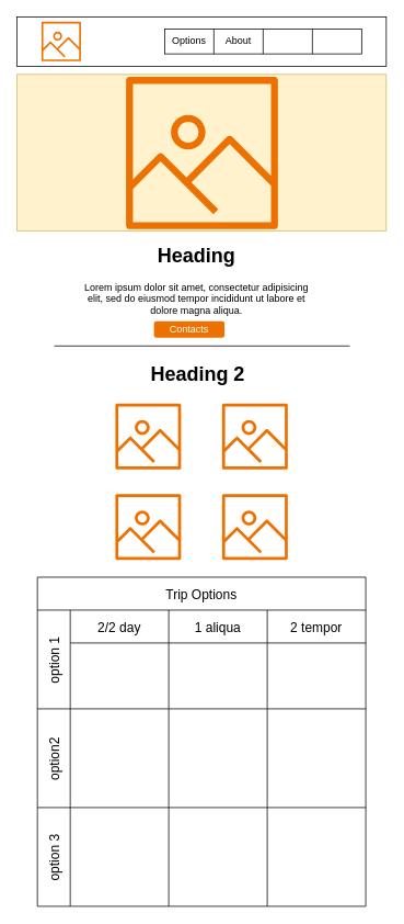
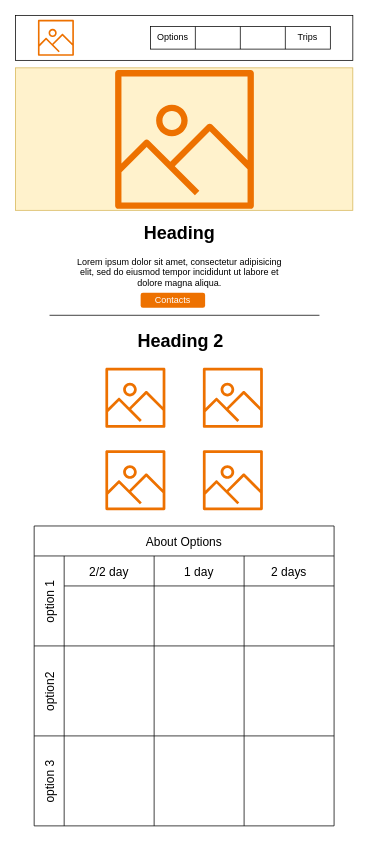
  <mxCell id="0" />
  <mxCell id="1" parent="0" />
  <mxCell id="2" value="" style="rounded=0;whiteSpace=wrap;html=1;" parent="1" vertex="1"><mxGeometry x="20" width="450" height="60" as="geometry" y="20" /></mxCell>
  <mxCell id="3" value="" style="sketch=0;outlineConnect=0;fontColor=#232F3E;gradientColor=none;fillColor=#ED7100;strokeColor=none;dashed=0;verticalLabelPosition=bottom;verticalAlign=top;align=center;html=1;fontSize=12;fontStyle=0;aspect=fixed;pointerEvents=1;shape=mxgraph.aws4.container_registry_image;" parent="1" vertex="1"><mxGeometry x="50" y="26" width="48" height="48" as="geometry" /></mxCell>
  <mxCell id="4" value="" style="rounded=0;whiteSpace=wrap;html=1;" parent="1" vertex="1"><mxGeometry x="200" y="35" width="240" height="30" as="geometry" /></mxCell>
  <mxCell id="5" value="" style="endArrow=none;html=1;rounded=0;entryX=0.25;entryY=0;entryDx=0;entryDy=0;exitX=0.25;exitY=1;exitDx=0;exitDy=0;" parent="1" source="4" target="4" edge="1"><mxGeometry width="50" height="50" relative="1" as="geometry"><mxPoint x="220" y="210" as="sourcePoint" /><mxPoint x="270" y="160" as="targetPoint" /></mxGeometry></mxCell>
  <mxCell id="6" value="" style="endArrow=none;html=1;rounded=0;entryX=0.5;entryY=0;entryDx=0;entryDy=0;exitX=0.5;exitY=1;exitDx=0;exitDy=0;" parent="1" source="4" target="4" edge="1"><mxGeometry width="50" height="50" relative="1" as="geometry"><mxPoint x="220" y="210" as="sourcePoint" /><mxPoint x="270" y="160" as="targetPoint" /></mxGeometry></mxCell>
  <mxCell id="7" value="" style="endArrow=none;html=1;rounded=0;entryX=0.75;entryY=0;entryDx=0;entryDy=0;exitX=0.75;exitY=1;exitDx=0;exitDy=0;" parent="1" source="4" target="4" edge="1"><mxGeometry width="50" height="50" relative="1" as="geometry"><mxPoint x="220" y="210" as="sourcePoint" /><mxPoint x="270" y="160" as="targetPoint" /></mxGeometry></mxCell>
  <mxCell id="8" value="Options" style="text;html=1;align=center;verticalAlign=middle;whiteSpace=wrap;rounded=0;" parent="1" vertex="1"><mxGeometry x="200" y="35" width="60" height="30" as="geometry" /></mxCell>
- <mxCell id="9" value="About" style="text;html=1;align=center;verticalAlign=middle;whiteSpace=wrap;rounded=0;" parent="1" vertex="1"><mxGeometry x="260" y="35" width="60" height="30" as="geometry" /></mxCell>
+ <mxCell id="10" value="Trips" style="text;html=1;align=center;verticalAlign=middle;whiteSpace=wrap;rounded=0;" parent="1" vertex="1"><mxGeometry x="380" y="35" width="60" height="30" as="geometry" /></mxCell>
  <mxCell id="11" value="" style="rounded=0;whiteSpace=wrap;html=1;fillColor=#fff2cc;strokeColor=#d6b656;" vertex="1" parent="1"><mxGeometry x="20" y="90" width="450" height="190" as="geometry" /></mxCell>
  <mxCell id="12" value="" style="sketch=0;outlineConnect=0;fontColor=#232F3E;gradientColor=none;fillColor=#ED7100;strokeColor=none;dashed=0;verticalLabelPosition=bottom;verticalAlign=top;align=center;html=1;fontSize=12;fontStyle=0;aspect=fixed;pointerEvents=1;shape=mxgraph.aws4.container_registry_image;" vertex="1" parent="1"><mxGeometry x="153" y="93" width="185" height="185" as="geometry" /></mxCell>
  <mxCell id="13" value="&lt;h1 style=&quot;margin-top: 0px;&quot;&gt;Heading&lt;/h1&gt;&lt;p&gt;Lorem ipsum dolor sit amet, consectetur adipisicing elit, sed do eiusmod tempor incididunt ut labore et dolore magna aliqua.&lt;/p&gt;" style="text;html=1;whiteSpace=wrap;overflow=hidden;rounded=0;align=center;" vertex="1" parent="1"><mxGeometry x="98" y="290" width="282" height="120" as="geometry" /></mxCell>
  <mxCell id="14" value="Contacts" style="rounded=1;fillColor=#ed7100;strokeColor=none;html=1;whiteSpace=wrap;fontColor=#ffffff;align=center;verticalAlign=middle;fontStyle=0;fontSize=12;sketch=0;" vertex="1" parent="1"><mxGeometry x="187" y="390" width="86" height="20" as="geometry" /></mxCell>
  <mxCell id="15" value="" style="endArrow=none;html=1;rounded=0;" edge="1" parent="1"><mxGeometry width="50" height="50" relative="1" as="geometry"><mxPoint x="425.5" y="420" as="sourcePoint" /><mxPoint x="65.5" y="420" as="targetPoint" /><Array as="points" /></mxGeometry></mxCell>
  <mxCell id="16" value="Heading 2" style="text;strokeColor=none;fillColor=none;html=1;fontSize=24;fontStyle=1;verticalAlign=middle;align=center;" vertex="1" parent="1"><mxGeometry x="190" y="435" width="100" height="40" as="geometry" /></mxCell>
  <mxCell id="17" value="" style="sketch=0;outlineConnect=0;fontColor=#232F3E;gradientColor=none;fillColor=#ED7100;strokeColor=none;dashed=0;verticalLabelPosition=bottom;verticalAlign=top;align=center;html=1;fontSize=12;fontStyle=0;aspect=fixed;pointerEvents=1;shape=mxgraph.aws4.container_registry_image;" vertex="1" parent="1"><mxGeometry x="140" y="490" width="80" height="80" as="geometry" /></mxCell>
  <mxCell id="18" value="" style="sketch=0;outlineConnect=0;fontColor=#232F3E;gradientColor=none;fillColor=#ED7100;strokeColor=none;dashed=0;verticalLabelPosition=bottom;verticalAlign=top;align=center;html=1;fontSize=12;fontStyle=0;aspect=fixed;pointerEvents=1;shape=mxgraph.aws4.container_registry_image;" vertex="1" parent="1"><mxGeometry x="140" y="600" width="80" height="80" as="geometry" /></mxCell>
  <mxCell id="19" value="" style="sketch=0;outlineConnect=0;fontColor=#232F3E;gradientColor=none;fillColor=#ED7100;strokeColor=none;dashed=0;verticalLabelPosition=bottom;verticalAlign=top;align=center;html=1;fontSize=12;fontStyle=0;aspect=fixed;pointerEvents=1;shape=mxgraph.aws4.container_registry_image;" vertex="1" parent="1"><mxGeometry x="270" y="490" width="80" height="80" as="geometry" /></mxCell>
  <mxCell id="20" value="" style="sketch=0;outlineConnect=0;fontColor=#232F3E;gradientColor=none;fillColor=#ED7100;strokeColor=none;dashed=0;verticalLabelPosition=bottom;verticalAlign=top;align=center;html=1;fontSize=12;fontStyle=0;aspect=fixed;pointerEvents=1;shape=mxgraph.aws4.container_registry_image;" vertex="1" parent="1"><mxGeometry x="270" y="600" width="80" height="80" as="geometry" /></mxCell>
- <mxCell id="21" value="Trip Options" style="shape=table;childLayout=tableLayout;startSize=40;collapsible=0;recursiveResize=0;expand=0;fontSize=16;" vertex="1" parent="1"><mxGeometry x="45" y="701" width="400" height="400" as="geometry" /></mxCell>
+ <mxCell id="21" value="About Options" style="shape=table;childLayout=tableLayout;startSize=40;collapsible=0;recursiveResize=0;expand=0;fontSize=16;" vertex="1" parent="1"><mxGeometry x="45" y="701" width="400" height="400" as="geometry" /></mxCell>
  <mxCell id="22" value="option 1" style="shape=tableRow;horizontal=0;swimlaneHead=0;swimlaneBody=0;top=0;left=0;strokeColor=inherit;bottom=0;right=0;dropTarget=0;fontStyle=0;fillColor=none;points=[[0,0.5],[1,0.5]];portConstraint=eastwest;startSize=40;collapsible=0;recursiveResize=0;expand=0;fontSize=16;" vertex="1" parent="21"><mxGeometry y="40" width="400" height="120" as="geometry" /></mxCell>
  <mxCell id="23" value="2/2 day" style="swimlane;swimlaneHead=0;swimlaneBody=0;fontStyle=0;strokeColor=inherit;connectable=0;fillColor=none;startSize=40;collapsible=0;recursiveResize=0;expand=0;fontSize=16;" vertex="1" parent="22"><mxGeometry x="40" width="120" height="120" as="geometry"><mxRectangle width="120" height="120" as="alternateBounds" /></mxGeometry></mxCell>
- <mxCell id="24" value="1 aliqua" style="swimlane;swimlaneHead=0;swimlaneBody=0;fontStyle=0;strokeColor=inherit;connectable=0;fillColor=none;startSize=40;collapsible=0;recursiveResize=0;expand=0;fontSize=16;" vertex="1" parent="22"><mxGeometry x="160" width="120" height="120" as="geometry"><mxRectangle width="120" height="120" as="alternateBounds" /></mxGeometry></mxCell>
- <mxCell id="25" value="2 tempor" style="swimlane;swimlaneHead=0;swimlaneBody=0;fontStyle=0;strokeColor=inherit;connectable=0;fillColor=none;startSize=40;collapsible=0;recursiveResize=0;expand=0;fontSize=16;" vertex="1" parent="22"><mxGeometry x="280" width="120" height="120" as="geometry"><mxRectangle width="120" height="120" as="alternateBounds" /></mxGeometry></mxCell>
+ <mxCell id="24" value="1 day" style="swimlane;swimlaneHead=0;swimlaneBody=0;fontStyle=0;strokeColor=inherit;connectable=0;fillColor=none;startSize=40;collapsible=0;recursiveResize=0;expand=0;fontSize=16;" vertex="1" parent="22"><mxGeometry x="160" width="120" height="120" as="geometry"><mxRectangle width="120" height="120" as="alternateBounds" /></mxGeometry></mxCell>
+ <mxCell id="25" value="2 days" style="swimlane;swimlaneHead=0;swimlaneBody=0;fontStyle=0;strokeColor=inherit;connectable=0;fillColor=none;startSize=40;collapsible=0;recursiveResize=0;expand=0;fontSize=16;" vertex="1" parent="22"><mxGeometry x="280" width="120" height="120" as="geometry"><mxRectangle width="120" height="120" as="alternateBounds" /></mxGeometry></mxCell>
  <mxCell id="26" value="option2" style="shape=tableRow;horizontal=0;swimlaneHead=0;swimlaneBody=0;top=0;left=0;strokeColor=inherit;bottom=0;right=0;dropTarget=0;fontStyle=0;fillColor=none;points=[[0,0.5],[1,0.5]];portConstraint=eastwest;startSize=40;collapsible=0;recursiveResize=0;expand=0;fontSize=16;" vertex="1" parent="21"><mxGeometry y="160" width="400" height="120" as="geometry" /></mxCell>
  <mxCell id="27" value="" style="swimlane;swimlaneHead=0;swimlaneBody=0;fontStyle=0;connectable=0;strokeColor=inherit;fillColor=none;startSize=0;collapsible=0;recursiveResize=0;expand=0;fontSize=16;" vertex="1" parent="26"><mxGeometry x="40" width="120" height="120" as="geometry"><mxRectangle width="120" height="120" as="alternateBounds" /></mxGeometry></mxCell>
  <mxCell id="28" value="" style="swimlane;swimlaneHead=0;swimlaneBody=0;fontStyle=0;connectable=0;strokeColor=inherit;fillColor=none;startSize=0;collapsible=0;recursiveResize=0;expand=0;fontSize=16;" vertex="1" parent="26"><mxGeometry x="160" width="120" height="120" as="geometry"><mxRectangle width="120" height="120" as="alternateBounds" /></mxGeometry></mxCell>
  <mxCell id="29" value="" style="swimlane;swimlaneHead=0;swimlaneBody=0;fontStyle=0;connectable=0;strokeColor=inherit;fillColor=none;startSize=0;collapsible=0;recursiveResize=0;expand=0;fontSize=16;" vertex="1" parent="26"><mxGeometry x="280" width="120" height="120" as="geometry"><mxRectangle width="120" height="120" as="alternateBounds" /></mxGeometry></mxCell>
  <mxCell id="30" value="option 3" style="shape=tableRow;horizontal=0;swimlaneHead=0;swimlaneBody=0;top=0;left=0;strokeColor=inherit;bottom=0;right=0;dropTarget=0;fontStyle=0;fillColor=none;points=[[0,0.5],[1,0.5]];portConstraint=eastwest;startSize=40;collapsible=0;recursiveResize=0;expand=0;fontSize=16;" vertex="1" parent="21"><mxGeometry y="280" width="400" height="120" as="geometry" /></mxCell>
  <mxCell id="31" value="" style="swimlane;swimlaneHead=0;swimlaneBody=0;fontStyle=0;connectable=0;strokeColor=inherit;fillColor=none;startSize=0;collapsible=0;recursiveResize=0;expand=0;fontSize=16;" vertex="1" parent="30"><mxGeometry x="40" width="120" height="120" as="geometry"><mxRectangle width="120" height="120" as="alternateBounds" /></mxGeometry></mxCell>
  <mxCell id="32" value="" style="swimlane;swimlaneHead=0;swimlaneBody=0;fontStyle=0;connectable=0;strokeColor=inherit;fillColor=none;startSize=0;collapsible=0;recursiveResize=0;expand=0;fontSize=16;" vertex="1" parent="30"><mxGeometry x="160" width="120" height="120" as="geometry"><mxRectangle width="120" height="120" as="alternateBounds" /></mxGeometry></mxCell>
  <mxCell id="33" value="" style="swimlane;swimlaneHead=0;swimlaneBody=0;fontStyle=0;connectable=0;strokeColor=inherit;fillColor=none;startSize=0;collapsible=0;recursiveResize=0;expand=0;fontSize=16;" vertex="1" parent="30"><mxGeometry x="280" width="120" height="120" as="geometry"><mxRectangle width="120" height="120" as="alternateBounds" /></mxGeometry></mxCell>
